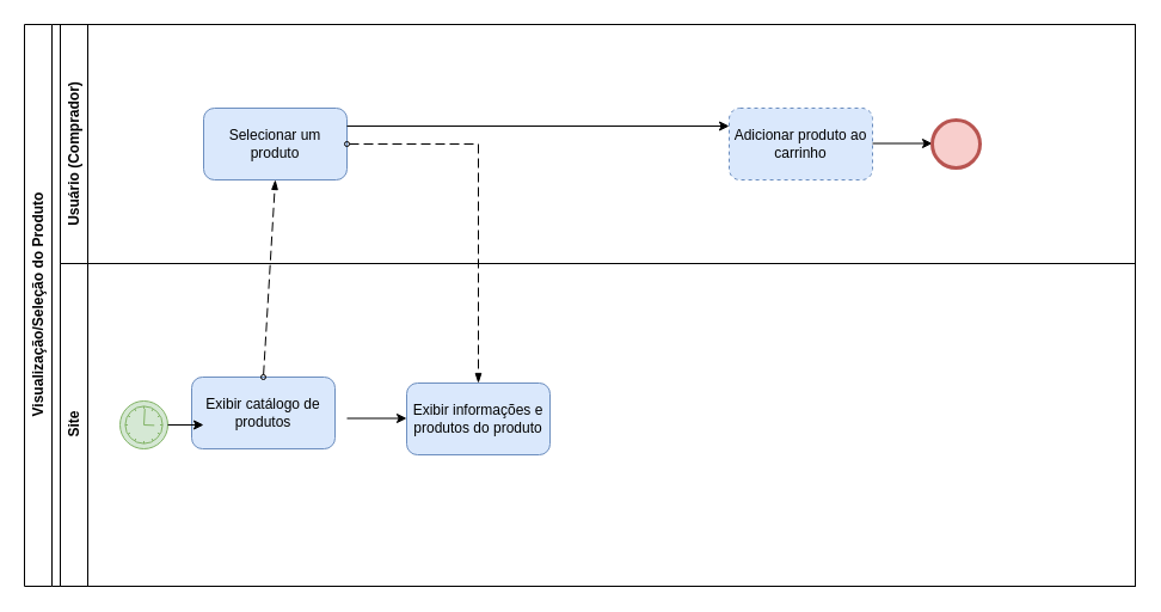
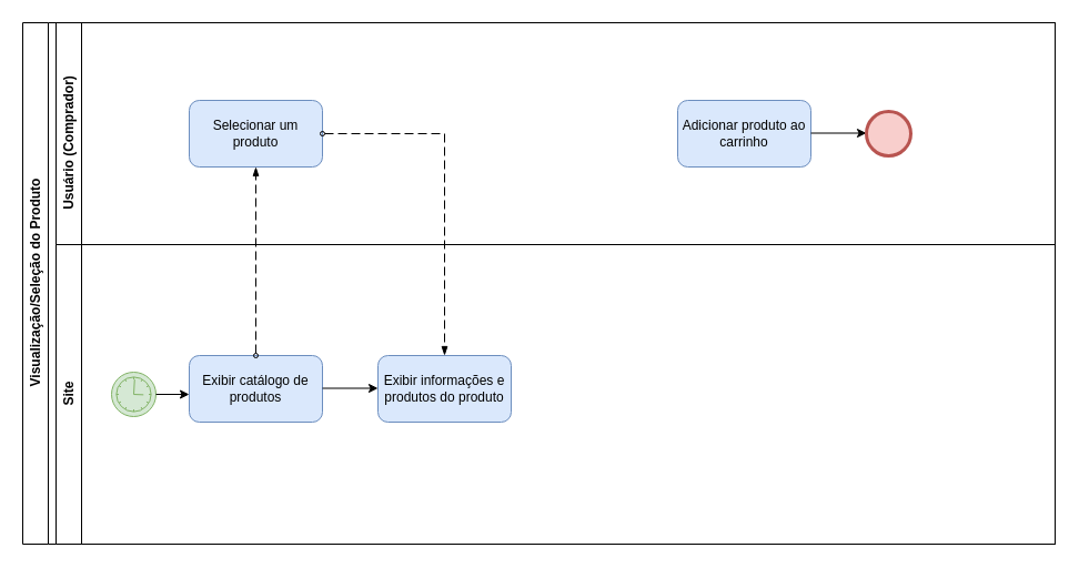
  <mxCell id="0" />
  <mxCell id="1" parent="0" />
  <mxCell id="2" value="Usuário (Comprador)&amp;nbsp; &amp;nbsp; &amp;nbsp; &amp;nbsp; &amp;nbsp; &amp;nbsp; &amp;nbsp;&amp;nbsp;" style="swimlane;horizontal=0;whiteSpace=wrap;html=1;align=right;" vertex="1" parent="1"><mxGeometry x="50" y="20" width="900" height="470" as="geometry" /></mxCell>
  <mxCell id="3" value="Visualização/Seleção&amp;nbsp;do Produto" style="swimlane;horizontal=0;whiteSpace=wrap;html=1;" vertex="1" parent="2"><mxGeometry x="-30" width="930" height="470" as="geometry" /></mxCell>
  <mxCell id="4" value="Selecionar um produto" style="rounded=1;whiteSpace=wrap;html=1;fillColor=#dae8fc;strokeColor=#6c8ebf;" vertex="1" parent="3"><mxGeometry x="150" y="70" width="120" height="60" as="geometry" /></mxCell>
  <mxCell id="5" value="" style="dashed=1;dashPattern=8 4;endArrow=blockThin;endFill=1;startArrow=oval;startFill=0;endSize=6;startSize=4;html=1;rounded=0;exitX=1;exitY=0.5;exitDx=0;exitDy=0;" edge="1" parent="3" source="4"><mxGeometry width="160" relative="1" as="geometry"><mxPoint x="440" y="240" as="sourcePoint" /><mxPoint x="380" y="300" as="targetPoint" /><Array as="points"><mxPoint x="380" y="100" /><mxPoint x="380" y="200" /></Array></mxGeometry></mxCell>
- <mxCell id="6" value="Adicionar produto ao carrinho" style="rounded=1;whiteSpace=wrap;html=1;fillColor=#dae8fc;strokeColor=#6c8ebf;dashed=1;" vertex="1" parent="3"><mxGeometry x="590" y="70" width="120" height="60" as="geometry" /></mxCell>
+ <mxCell id="6" value="Adicionar produto ao carrinho" style="rounded=1;whiteSpace=wrap;html=1;fillColor=#dae8fc;strokeColor=#6c8ebf;" vertex="1" parent="3"><mxGeometry x="590" y="70" width="120" height="60" as="geometry" /></mxCell>
  <mxCell id="7" value="" style="endArrow=classic;html=1;rounded=0;exitX=1;exitY=0.5;exitDx=0;exitDy=0;" edge="1" parent="3"><mxGeometry width="50" height="50" relative="1" as="geometry"><mxPoint x="710" y="99.5" as="sourcePoint" /><mxPoint x="760" y="99.5" as="targetPoint" /></mxGeometry></mxCell>
  <mxCell id="8" value="" style="points=[[0.145,0.145,0],[0.5,0,0],[0.855,0.145,0],[1,0.5,0],[0.855,0.855,0],[0.5,1,0],[0.145,0.855,0],[0,0.5,0]];shape=mxgraph.bpmn.event;html=1;verticalLabelPosition=bottom;labelBackgroundColor=#ffffff;verticalAlign=top;align=center;perimeter=ellipsePerimeter;outlineConnect=0;aspect=fixed;outline=end;symbol=terminate2;fillColor=#f8cecc;strokeColor=#b85450;" vertex="1" parent="3"><mxGeometry x="760" y="80" width="40" height="40" as="geometry" /></mxCell>
- <mxCell id="9" value="" style="endArrow=classic;html=1;rounded=0;exitX=1;exitY=0.25;exitDx=0;exitDy=0;entryX=0;entryY=0.25;entryDx=0;entryDy=0;" edge="1" parent="3" source="4" target="6"><mxGeometry width="50" height="50" relative="1" as="geometry"><mxPoint x="270" y="90" as="sourcePoint" /><mxPoint x="320" y="90" as="targetPoint" /></mxGeometry></mxCell>
  <mxCell id="10" value="Site&lt;br&gt;" style="swimlane;horizontal=0;whiteSpace=wrap;html=1;" vertex="1" parent="1"><mxGeometry x="50" y="220" width="900" height="270" as="geometry" /></mxCell>
- <mxCell id="11" value="Exibir catálogo de produtos" style="rounded=1;whiteSpace=wrap;html=1;fillColor=#dae8fc;strokeColor=#6c8ebf;" vertex="1" parent="10"><mxGeometry x="110" y="95" width="120" height="60" as="geometry" /></mxCell>
+ <mxCell id="11" value="Exibir catálogo de produtos" style="rounded=1;whiteSpace=wrap;html=1;fillColor=#dae8fc;strokeColor=#6c8ebf;" vertex="1" parent="10"><mxGeometry x="120" y="100" width="120" height="60" as="geometry" /></mxCell>
  <mxCell id="12" value="" style="endArrow=classic;html=1;rounded=0;exitX=1;exitY=0.5;exitDx=0;exitDy=0;" edge="1" parent="10"><mxGeometry width="50" height="50" relative="1" as="geometry"><mxPoint x="240" y="129.5" as="sourcePoint" /><mxPoint x="290" y="129.5" as="targetPoint" /></mxGeometry></mxCell>
  <mxCell id="13" value="" style="points=[[0.145,0.145,0],[0.5,0,0],[0.855,0.145,0],[1,0.5,0],[0.855,0.855,0],[0.5,1,0],[0.145,0.855,0],[0,0.5,0]];shape=mxgraph.bpmn.event;html=1;verticalLabelPosition=bottom;labelBackgroundColor=#ffffff;verticalAlign=top;align=center;perimeter=ellipsePerimeter;outlineConnect=0;aspect=fixed;outline=standard;symbol=timer;fillColor=#d5e8d4;strokeColor=#82b366;" vertex="1" parent="10"><mxGeometry x="50" y="115" width="40" height="40" as="geometry" /></mxCell>
  <mxCell id="14" value="" style="endArrow=classic;html=1;rounded=0;exitX=1;exitY=0.5;exitDx=0;exitDy=0;exitPerimeter=0;entryX=0;entryY=0.5;entryDx=0;entryDy=0;" edge="1" parent="10" source="13"><mxGeometry width="50" height="50" relative="1" as="geometry"><mxPoint x="370" y="215" as="sourcePoint" /><mxPoint x="120" y="135" as="targetPoint" /></mxGeometry></mxCell>
  <mxCell id="15" value="Exibir informações e produtos do produto" style="rounded=1;whiteSpace=wrap;html=1;fillColor=#dae8fc;strokeColor=#6c8ebf;" vertex="1" parent="10"><mxGeometry x="290" y="100" width="120" height="60" as="geometry" /></mxCell>
  <mxCell id="16" value="" style="dashed=1;dashPattern=8 4;endArrow=blockThin;endFill=1;startArrow=oval;startFill=0;endSize=6;startSize=4;html=1;rounded=0;exitX=0.5;exitY=0;exitDx=0;exitDy=0;" edge="1" parent="1" source="11"><mxGeometry width="160" relative="1" as="geometry"><mxPoint x="310" y="190" as="sourcePoint" /><mxPoint x="230" y="150" as="targetPoint" /></mxGeometry></mxCell>
